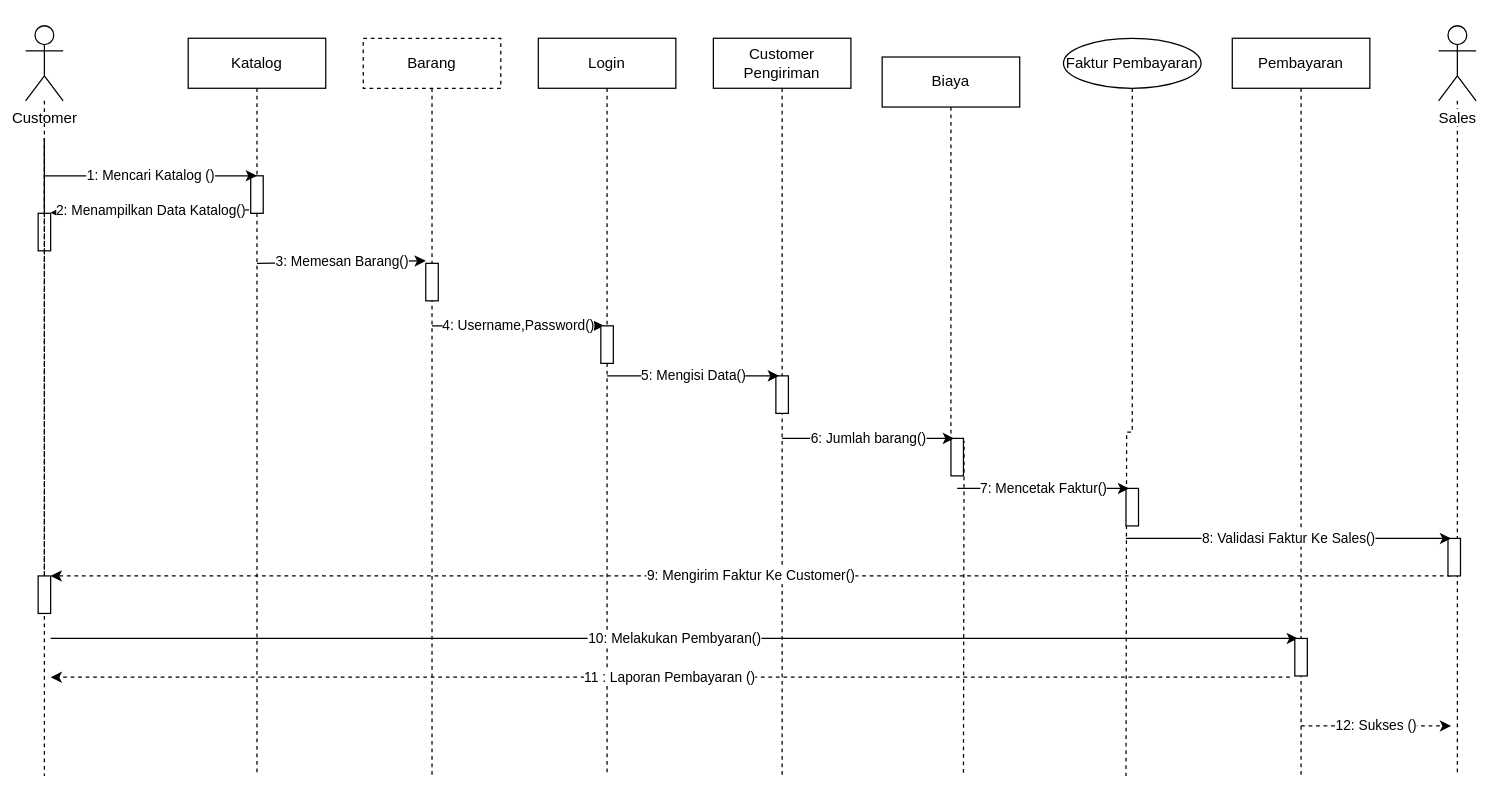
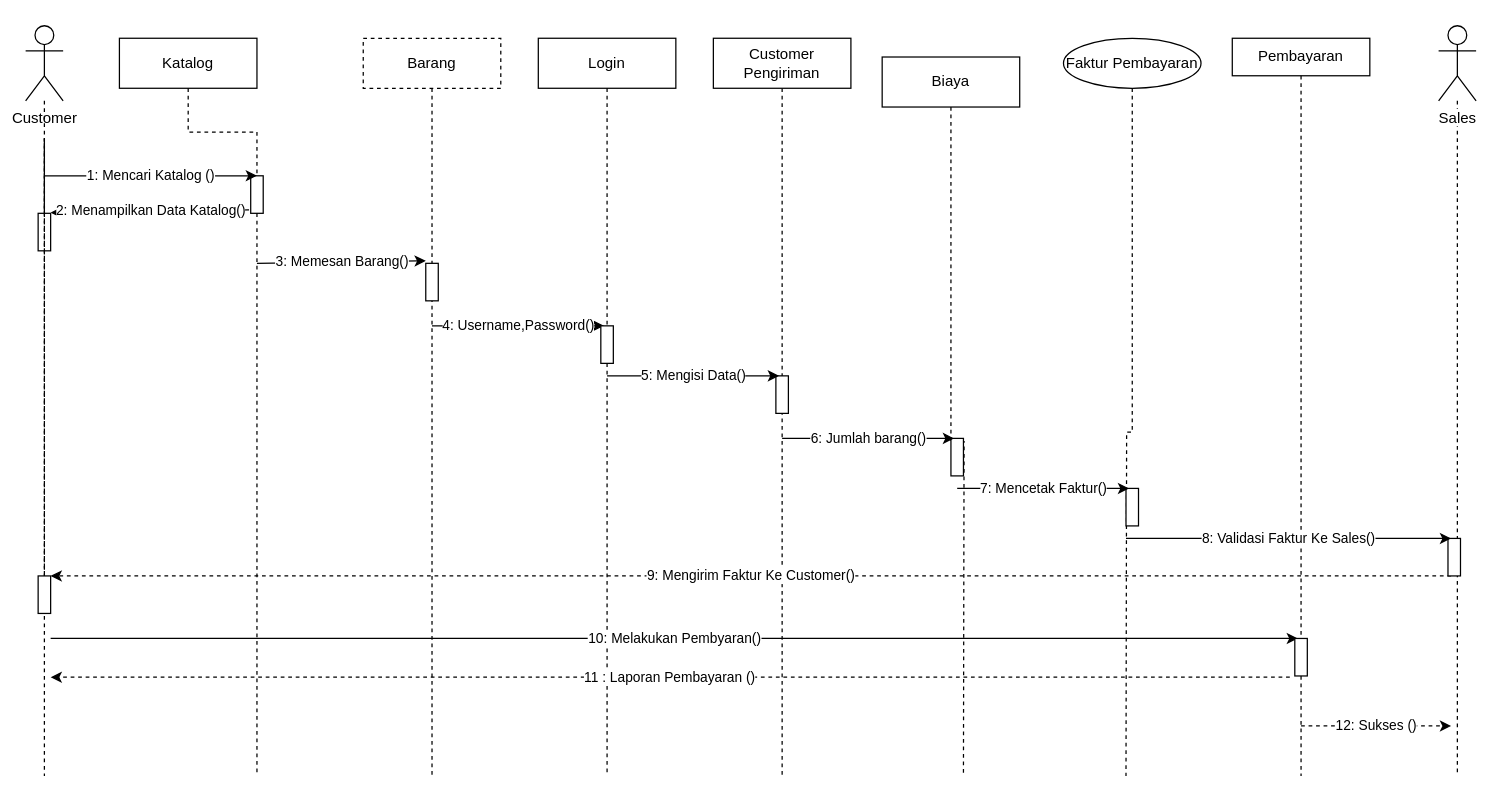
  <mxCell id="0" />
  <mxCell id="1" parent="0" />
  <mxCell id="2" value="" style="rounded=0;whiteSpace=wrap;html=1;" vertex="1" parent="1"><mxGeometry x="30" y="170" width="10" height="30" as="geometry" /></mxCell>
  <mxCell id="3" value="" style="rounded=0;whiteSpace=wrap;html=1;" vertex="1" parent="1"><mxGeometry x="200" y="140" width="10" height="30" as="geometry" /></mxCell>
  <mxCell id="4" style="edgeStyle=orthogonalEdgeStyle;rounded=0;orthogonalLoop=1;jettySize=auto;html=1;endArrow=none;endFill=0;dashed=1;" edge="1" parent="1" source="39"><mxGeometry relative="1" as="geometry"><mxPoint x="35" y="620" as="targetPoint" /><Array as="points"><mxPoint x="35" y="110" /></Array></mxGeometry></mxCell>
  <mxCell id="5" value="Customer&lt;br&gt;" style="shape=umlActor;verticalLabelPosition=bottom;labelBackgroundColor=#ffffff;verticalAlign=top;html=1;outlineConnect=0;" vertex="1" parent="1"><mxGeometry x="20" y="20" width="30" height="60" as="geometry" /></mxCell>
  <mxCell id="6" style="edgeStyle=orthogonalEdgeStyle;rounded=0;orthogonalLoop=1;jettySize=auto;html=1;endArrow=none;endFill=0;dashed=1;" edge="1" parent="1" source="7"><mxGeometry relative="1" as="geometry"><mxPoint x="1165" y="620" as="targetPoint" /></mxGeometry></mxCell>
  <mxCell id="7" value="Sales" style="shape=umlActor;verticalLabelPosition=bottom;labelBackgroundColor=#ffffff;verticalAlign=top;html=1;outlineConnect=0;" vertex="1" parent="1"><mxGeometry x="1150" y="20" width="30" height="60" as="geometry" /></mxCell>
  <mxCell id="8" style="edgeStyle=orthogonalEdgeStyle;rounded=0;orthogonalLoop=1;jettySize=auto;html=1;endArrow=none;endFill=0;dashed=1;" edge="1" parent="1" source="3"><mxGeometry relative="1" as="geometry"><mxPoint x="205" y="620" as="targetPoint" /></mxGeometry></mxCell>
- <mxCell id="9" value="Katalog" style="rounded=0;whiteSpace=wrap;html=1;" vertex="1" parent="1"><mxGeometry x="150" y="30" width="110" height="40" as="geometry" /></mxCell>
+ <mxCell id="9" value="Katalog" style="rounded=0;whiteSpace=wrap;html=1;" vertex="1" parent="1"><mxGeometry x="95" y="30" width="110" height="40" as="geometry" /></mxCell>
  <mxCell id="10" style="edgeStyle=orthogonalEdgeStyle;rounded=0;orthogonalLoop=1;jettySize=auto;html=1;endArrow=none;endFill=0;dashed=1;" edge="1" parent="1" source="11"><mxGeometry relative="1" as="geometry"><mxPoint x="345" y="620" as="targetPoint" /></mxGeometry></mxCell>
  <mxCell id="11" value="Barang&lt;br&gt;" style="rounded=0;whiteSpace=wrap;html=1;dashed=1;" vertex="1" parent="1"><mxGeometry x="290" y="30" width="110" height="40" as="geometry" /></mxCell>
  <mxCell id="12" style="edgeStyle=orthogonalEdgeStyle;rounded=0;orthogonalLoop=1;jettySize=auto;html=1;exitX=0.5;exitY=1;exitDx=0;exitDy=0;endArrow=none;endFill=0;dashed=1;" edge="1" parent="1" source="13"><mxGeometry relative="1" as="geometry"><mxPoint x="625" y="620" as="targetPoint" /></mxGeometry></mxCell>
  <mxCell id="13" value="Customer Pengiriman" style="rounded=0;whiteSpace=wrap;html=1;" vertex="1" parent="1"><mxGeometry x="570" y="30" width="110" height="40" as="geometry" /></mxCell>
  <mxCell id="14" style="edgeStyle=orthogonalEdgeStyle;rounded=0;orthogonalLoop=1;jettySize=auto;html=1;exitX=0.5;exitY=1;exitDx=0;exitDy=0;endArrow=none;endFill=0;dashed=1;" edge="1" parent="1" source="30"><mxGeometry relative="1" as="geometry"><mxPoint x="485" y="620" as="targetPoint" /></mxGeometry></mxCell>
  <mxCell id="15" value="Login" style="rounded=0;whiteSpace=wrap;html=1;" vertex="1" parent="1"><mxGeometry x="430" y="30" width="110" height="40" as="geometry" /></mxCell>
  <mxCell id="16" style="edgeStyle=orthogonalEdgeStyle;rounded=0;orthogonalLoop=1;jettySize=auto;html=1;exitX=0.5;exitY=1;exitDx=0;exitDy=0;endArrow=none;endFill=0;dashed=1;" edge="1" parent="1" source="17"><mxGeometry relative="1" as="geometry"><mxPoint x="770" y="620" as="targetPoint" /></mxGeometry></mxCell>
  <mxCell id="17" value="Biaya" style="rounded=0;whiteSpace=wrap;html=1;" vertex="1" parent="1"><mxGeometry x="705" y="45" width="110" height="40" as="geometry" /></mxCell>
  <mxCell id="18" style="edgeStyle=orthogonalEdgeStyle;rounded=0;orthogonalLoop=1;jettySize=auto;html=1;exitX=0.5;exitY=1;exitDx=0;exitDy=0;endArrow=none;endFill=0;dashed=1;" edge="1" parent="1" source="19"><mxGeometry relative="1" as="geometry"><mxPoint x="900" y="620" as="targetPoint" /></mxGeometry></mxCell>
  <mxCell id="19" value="Faktur Pembayaran" style="ellipse;whiteSpace=wrap;html=1;" vertex="1" parent="1"><mxGeometry x="850" y="30" width="110" height="40" as="geometry" /></mxCell>
  <mxCell id="20" value="1: Mencari Katalog ()" style="endArrow=classic;html=1;" edge="1" parent="1"><mxGeometry width="50" height="50" relative="1" as="geometry"><mxPoint x="35" y="140" as="sourcePoint" /><mxPoint x="205" y="140" as="targetPoint" /></mxGeometry></mxCell>
  <mxCell id="21" value="2: Menampilkan Data Katalog()" style="endArrow=classic;html=1;exitX=-0.133;exitY=0.911;exitDx=0;exitDy=0;exitPerimeter=0;" edge="1" parent="1" source="3"><mxGeometry width="50" height="50" relative="1" as="geometry"><mxPoint x="215" y="169.5" as="sourcePoint" /><mxPoint x="40" y="169.5" as="targetPoint" /></mxGeometry></mxCell>
- <mxCell id="22" value="Pembayaran" style="rounded=0;whiteSpace=wrap;html=1;" vertex="1" parent="1"><mxGeometry x="985" y="30" width="110" height="40" as="geometry" /></mxCell>
+ <mxCell id="22" value="Pembayaran" style="rounded=0;whiteSpace=wrap;html=1;" vertex="1" parent="1"><mxGeometry x="985" y="30" width="110" height="30" as="geometry" /></mxCell>
  <mxCell id="23" style="edgeStyle=orthogonalEdgeStyle;rounded=0;orthogonalLoop=1;jettySize=auto;html=1;exitX=0.5;exitY=1;exitDx=0;exitDy=0;endArrow=none;endFill=0;dashed=1;" edge="1" source="22" parent="1"><mxGeometry relative="1" as="geometry"><mxPoint x="1040" y="620" as="targetPoint" /></mxGeometry></mxCell>
  <mxCell id="24" style="edgeStyle=orthogonalEdgeStyle;rounded=0;orthogonalLoop=1;jettySize=auto;html=1;endArrow=none;endFill=0;dashed=1;" edge="1" parent="1" source="9" target="3"><mxGeometry relative="1" as="geometry"><mxPoint x="205" y="510" as="targetPoint" /><mxPoint x="205" y="70" as="sourcePoint" /></mxGeometry></mxCell>
  <mxCell id="25" style="edgeStyle=orthogonalEdgeStyle;rounded=0;orthogonalLoop=1;jettySize=auto;html=1;endArrow=none;endFill=0;dashed=1;" edge="1" parent="1" source="5" target="2"><mxGeometry relative="1" as="geometry"><mxPoint x="35" y="510" as="targetPoint" /><mxPoint x="35" y="80" as="sourcePoint" /><Array as="points" /></mxGeometry></mxCell>
  <mxCell id="26" value="3: Memesan Barang()" style="endArrow=classic;html=1;entryX=0;entryY=-0.067;entryDx=0;entryDy=0;entryPerimeter=0;" edge="1" parent="1" target="27"><mxGeometry width="50" height="50" relative="1" as="geometry"><mxPoint x="205" y="210" as="sourcePoint" /><mxPoint x="355" y="210" as="targetPoint" /></mxGeometry></mxCell>
  <mxCell id="27" value="" style="rounded=0;whiteSpace=wrap;html=1;" vertex="1" parent="1"><mxGeometry x="340" y="210" width="10" height="30" as="geometry" /></mxCell>
  <mxCell id="28" style="edgeStyle=orthogonalEdgeStyle;rounded=0;orthogonalLoop=1;jettySize=auto;html=1;exitX=0.25;exitY=0;exitDx=0;exitDy=0;entryX=-0.1;entryY=0.022;entryDx=0;entryDy=0;entryPerimeter=0;endArrow=none;endFill=0;" edge="1" parent="1" source="3" target="3"><mxGeometry relative="1" as="geometry" /></mxCell>
  <mxCell id="29" value="4: Username,Password()" style="endArrow=classic;html=1;entryX=0.25;entryY=0;entryDx=0;entryDy=0;" edge="1" parent="1" target="30"><mxGeometry width="50" height="50" relative="1" as="geometry"><mxPoint x="345" y="260" as="sourcePoint" /><mxPoint x="480" y="260" as="targetPoint" /></mxGeometry></mxCell>
  <mxCell id="30" value="" style="rounded=0;whiteSpace=wrap;html=1;" vertex="1" parent="1"><mxGeometry x="480" y="260" width="10" height="30" as="geometry" /></mxCell>
  <mxCell id="31" style="edgeStyle=orthogonalEdgeStyle;rounded=0;orthogonalLoop=1;jettySize=auto;html=1;exitX=0.5;exitY=1;exitDx=0;exitDy=0;endArrow=none;endFill=0;dashed=1;" edge="1" parent="1" source="15" target="30"><mxGeometry relative="1" as="geometry"><mxPoint x="485" y="510" as="targetPoint" /><mxPoint x="485" y="70" as="sourcePoint" /></mxGeometry></mxCell>
  <mxCell id="32" value="" style="rounded=0;whiteSpace=wrap;html=1;" vertex="1" parent="1"><mxGeometry x="620" y="300" width="10" height="30" as="geometry" /></mxCell>
  <mxCell id="33" value="5: Mengisi Data()" style="endArrow=classic;html=1;entryX=0.25;entryY=0;entryDx=0;entryDy=0;" edge="1" target="32" parent="1"><mxGeometry width="50" height="50" relative="1" as="geometry"><mxPoint x="485" y="300" as="sourcePoint" /><mxPoint x="620" y="300" as="targetPoint" /></mxGeometry></mxCell>
  <mxCell id="34" value="" style="rounded=0;whiteSpace=wrap;html=1;" vertex="1" parent="1"><mxGeometry x="760" y="350" width="10" height="30" as="geometry" /></mxCell>
  <mxCell id="35" value="6: Jumlah barang()" style="endArrow=classic;html=1;entryX=0.25;entryY=0;entryDx=0;entryDy=0;" edge="1" target="34" parent="1"><mxGeometry width="50" height="50" relative="1" as="geometry"><mxPoint x="625" y="350" as="sourcePoint" /><mxPoint x="760" y="350" as="targetPoint" /></mxGeometry></mxCell>
  <mxCell id="36" value="" style="rounded=0;whiteSpace=wrap;html=1;" vertex="1" parent="1"><mxGeometry x="900" y="390" width="10" height="30" as="geometry" /></mxCell>
  <mxCell id="37" value="7: Mencetak Faktur()" style="endArrow=classic;html=1;entryX=0.25;entryY=0;entryDx=0;entryDy=0;" edge="1" target="36" parent="1"><mxGeometry width="50" height="50" relative="1" as="geometry"><mxPoint x="765" y="390" as="sourcePoint" /><mxPoint x="900" y="390" as="targetPoint" /></mxGeometry></mxCell>
  <mxCell id="38" value="9: Mengirim Faktur Ke Customer()" style="endArrow=classic;html=1;exitX=0.25;exitY=1;exitDx=0;exitDy=0;dashed=1;" edge="1" parent="1" source="41"><mxGeometry width="50" height="50" relative="1" as="geometry"><mxPoint x="1157.5" y="475" as="sourcePoint" /><mxPoint x="40" y="460" as="targetPoint" /><Array as="points" /></mxGeometry></mxCell>
  <mxCell id="39" value="" style="rounded=0;whiteSpace=wrap;html=1;" vertex="1" parent="1"><mxGeometry x="30" y="460" width="10" height="30" as="geometry" /></mxCell>
  <mxCell id="40" style="edgeStyle=orthogonalEdgeStyle;rounded=0;orthogonalLoop=1;jettySize=auto;html=1;endArrow=none;endFill=0;dashed=1;" edge="1" parent="1" source="2" target="39"><mxGeometry relative="1" as="geometry"><mxPoint x="35.176" y="510.588" as="targetPoint" /><mxPoint x="35.176" y="170" as="sourcePoint" /><Array as="points"><mxPoint x="35" y="110" /></Array></mxGeometry></mxCell>
  <mxCell id="41" value="" style="rounded=0;whiteSpace=wrap;html=1;" vertex="1" parent="1"><mxGeometry x="1157.5" y="430" width="10" height="30" as="geometry" /></mxCell>
  <mxCell id="42" value="8: Validasi Faktur Ke Sales()" style="endArrow=classic;html=1;entryX=0.25;entryY=0;entryDx=0;entryDy=0;" edge="1" target="41" parent="1"><mxGeometry width="50" height="50" relative="1" as="geometry"><mxPoint x="900" y="430" as="sourcePoint" /><mxPoint x="1157.5" y="430" as="targetPoint" /></mxGeometry></mxCell>
  <mxCell id="43" value="10: Melakukan Pembyaran()" style="endArrow=classic;html=1;entryX=0.25;entryY=0;entryDx=0;entryDy=0;" edge="1" parent="1" target="44"><mxGeometry width="50" height="50" relative="1" as="geometry"><mxPoint x="40" y="510" as="sourcePoint" /><mxPoint x="1040" y="510" as="targetPoint" /></mxGeometry></mxCell>
  <mxCell id="44" value="" style="rounded=0;whiteSpace=wrap;html=1;" vertex="1" parent="1"><mxGeometry x="1035" y="510" width="10" height="30" as="geometry" /></mxCell>
  <mxCell id="45" value="11 : Laporan Pembayaran ()" style="endArrow=classic;html=1;dashed=1;exitX=-0.4;exitY=1.033;exitDx=0;exitDy=0;exitPerimeter=0;" edge="1" parent="1" source="44"><mxGeometry width="50" height="50" relative="1" as="geometry"><mxPoint x="1010" y="630" as="sourcePoint" /><mxPoint x="40" y="541" as="targetPoint" /></mxGeometry></mxCell>
  <mxCell id="46" value="12: Sukses ()" style="endArrow=classic;html=1;dashed=1;" edge="1" parent="1"><mxGeometry width="50" height="50" relative="1" as="geometry"><mxPoint x="1040" y="580" as="sourcePoint" /><mxPoint x="1160" y="580" as="targetPoint" /></mxGeometry></mxCell>
